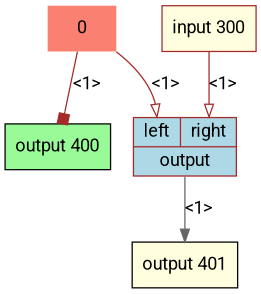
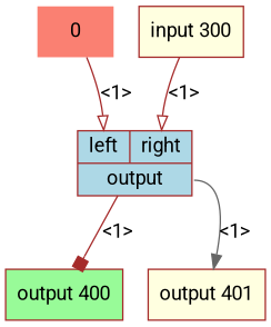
  digraph {
    fontname=Roboto
    node [color=brown fillcolor=lightyellow fontname=Roboto shape=record style=filled]
    edge [arrowhead=onormal color=brown fontname=Roboto]
    n1 [label="input 300"]
    n2 [debug="25454 1" fillcolor=lightblue label="{{<left> left | <right> right} | <out> output}"]
-   n3 [color=black fillcolor=palegreen label="output 400"]
-   n4 [color=black label="output 401"]
+   n3 [fillcolor=palegreen label="output 400"]
+   n4 [label="output 401"]
    n5 [color=black fillcolor=salmon label=0 shape=plaintext]
    n1 -> n2 [headport=right label="<1>"]
-   n5 -> n3 [arrowhead=box label="<1>"]
+   n2 -> n3 [arrowhead=box label="<1>"]
    n2 -> n4 [arrowhead=normal color=gray40 label="<1>" tailport=out]
    n5 -> n2 [headport=left label="<1>"]
  }
